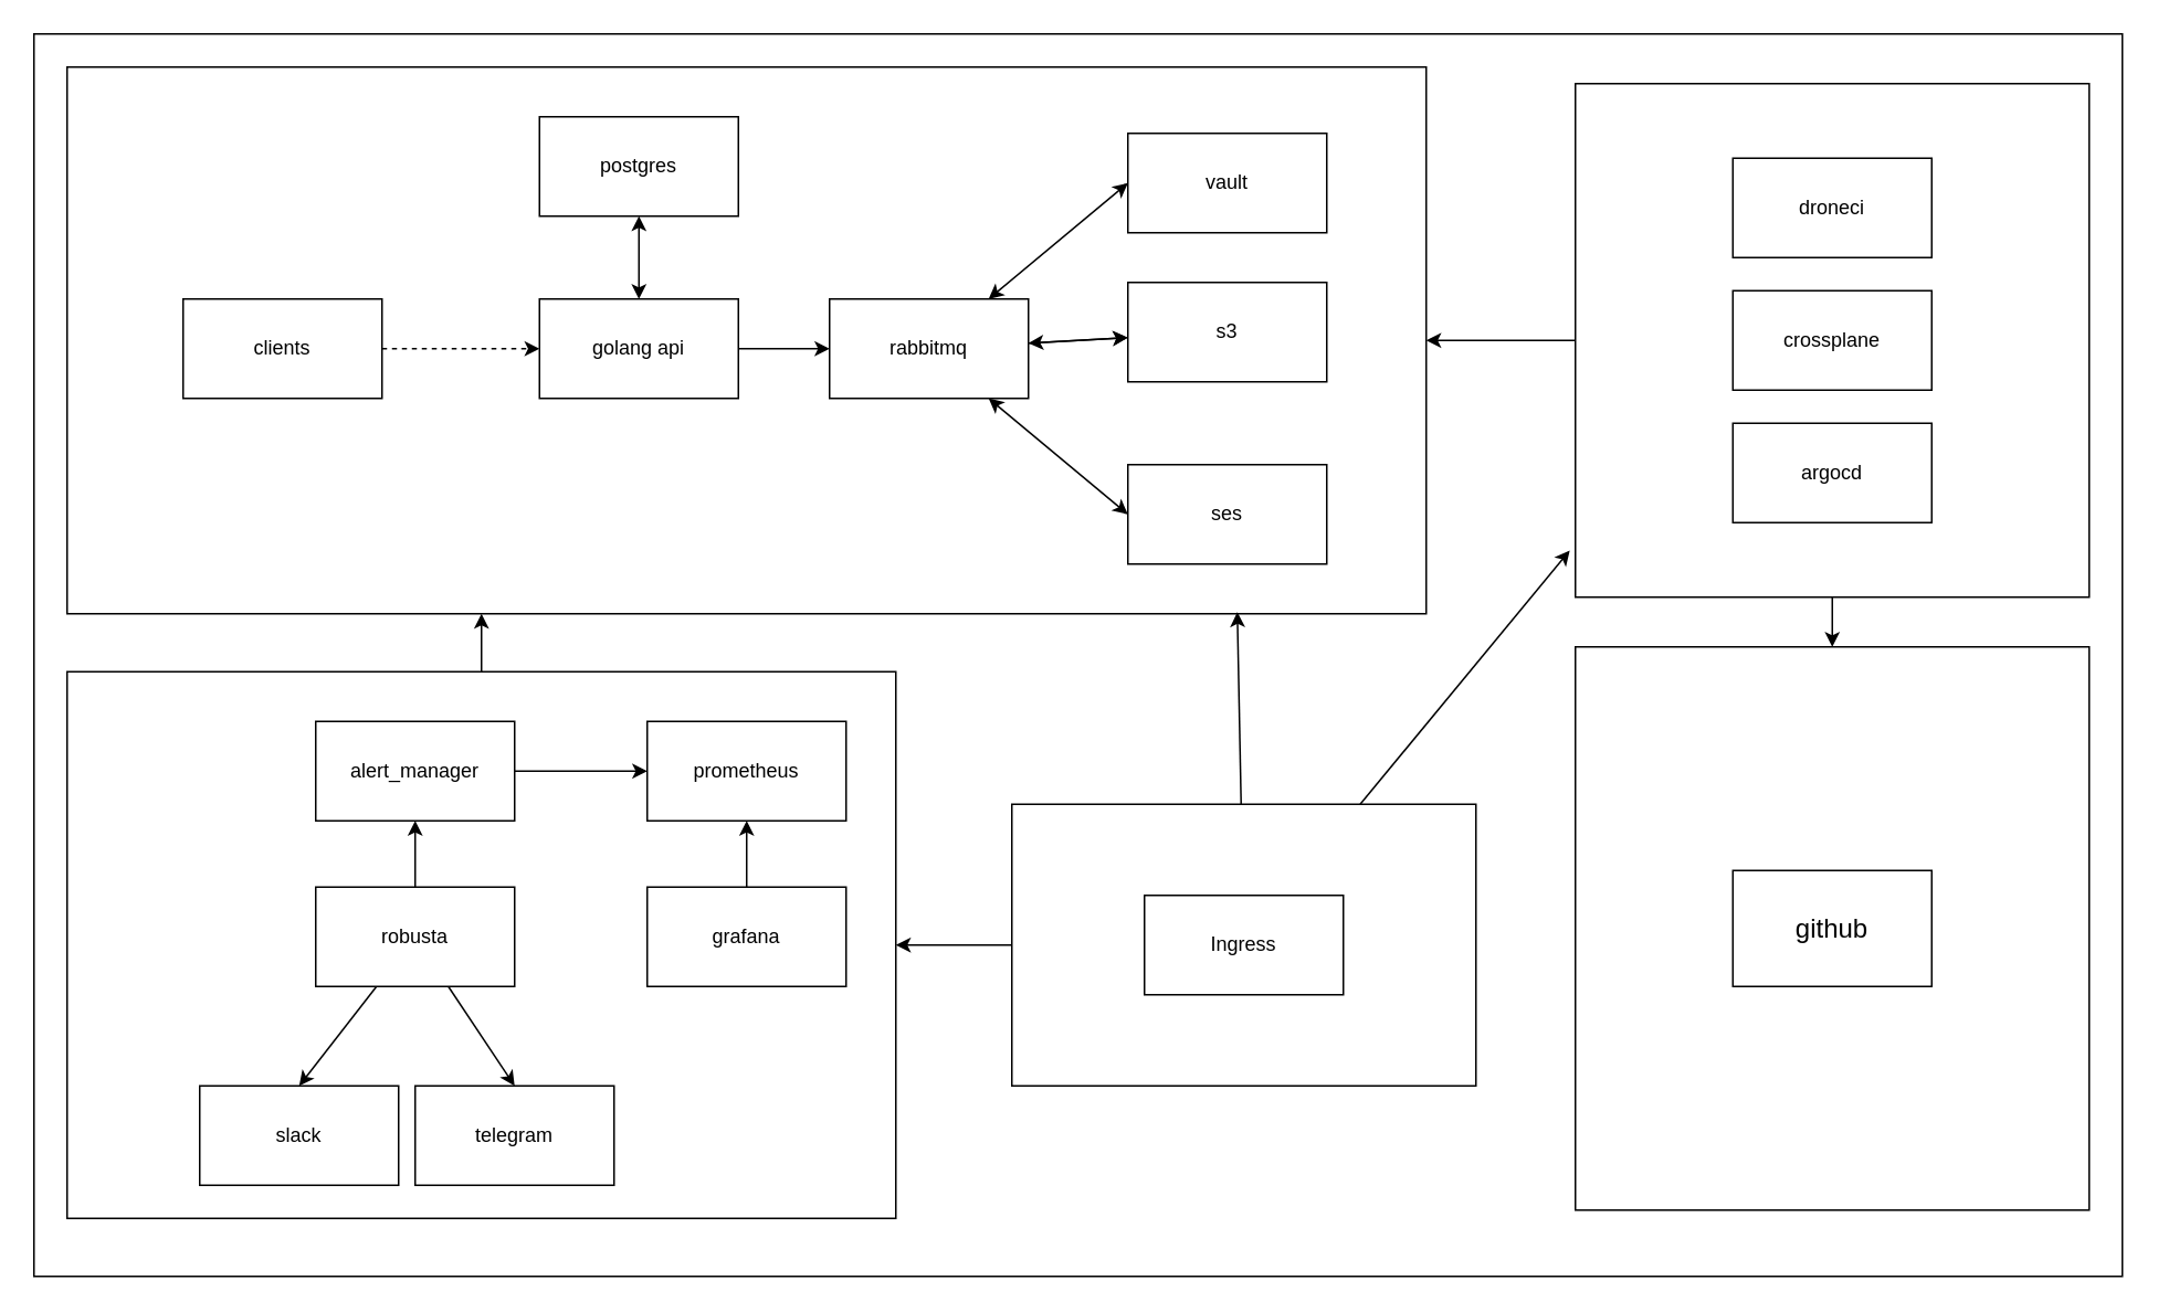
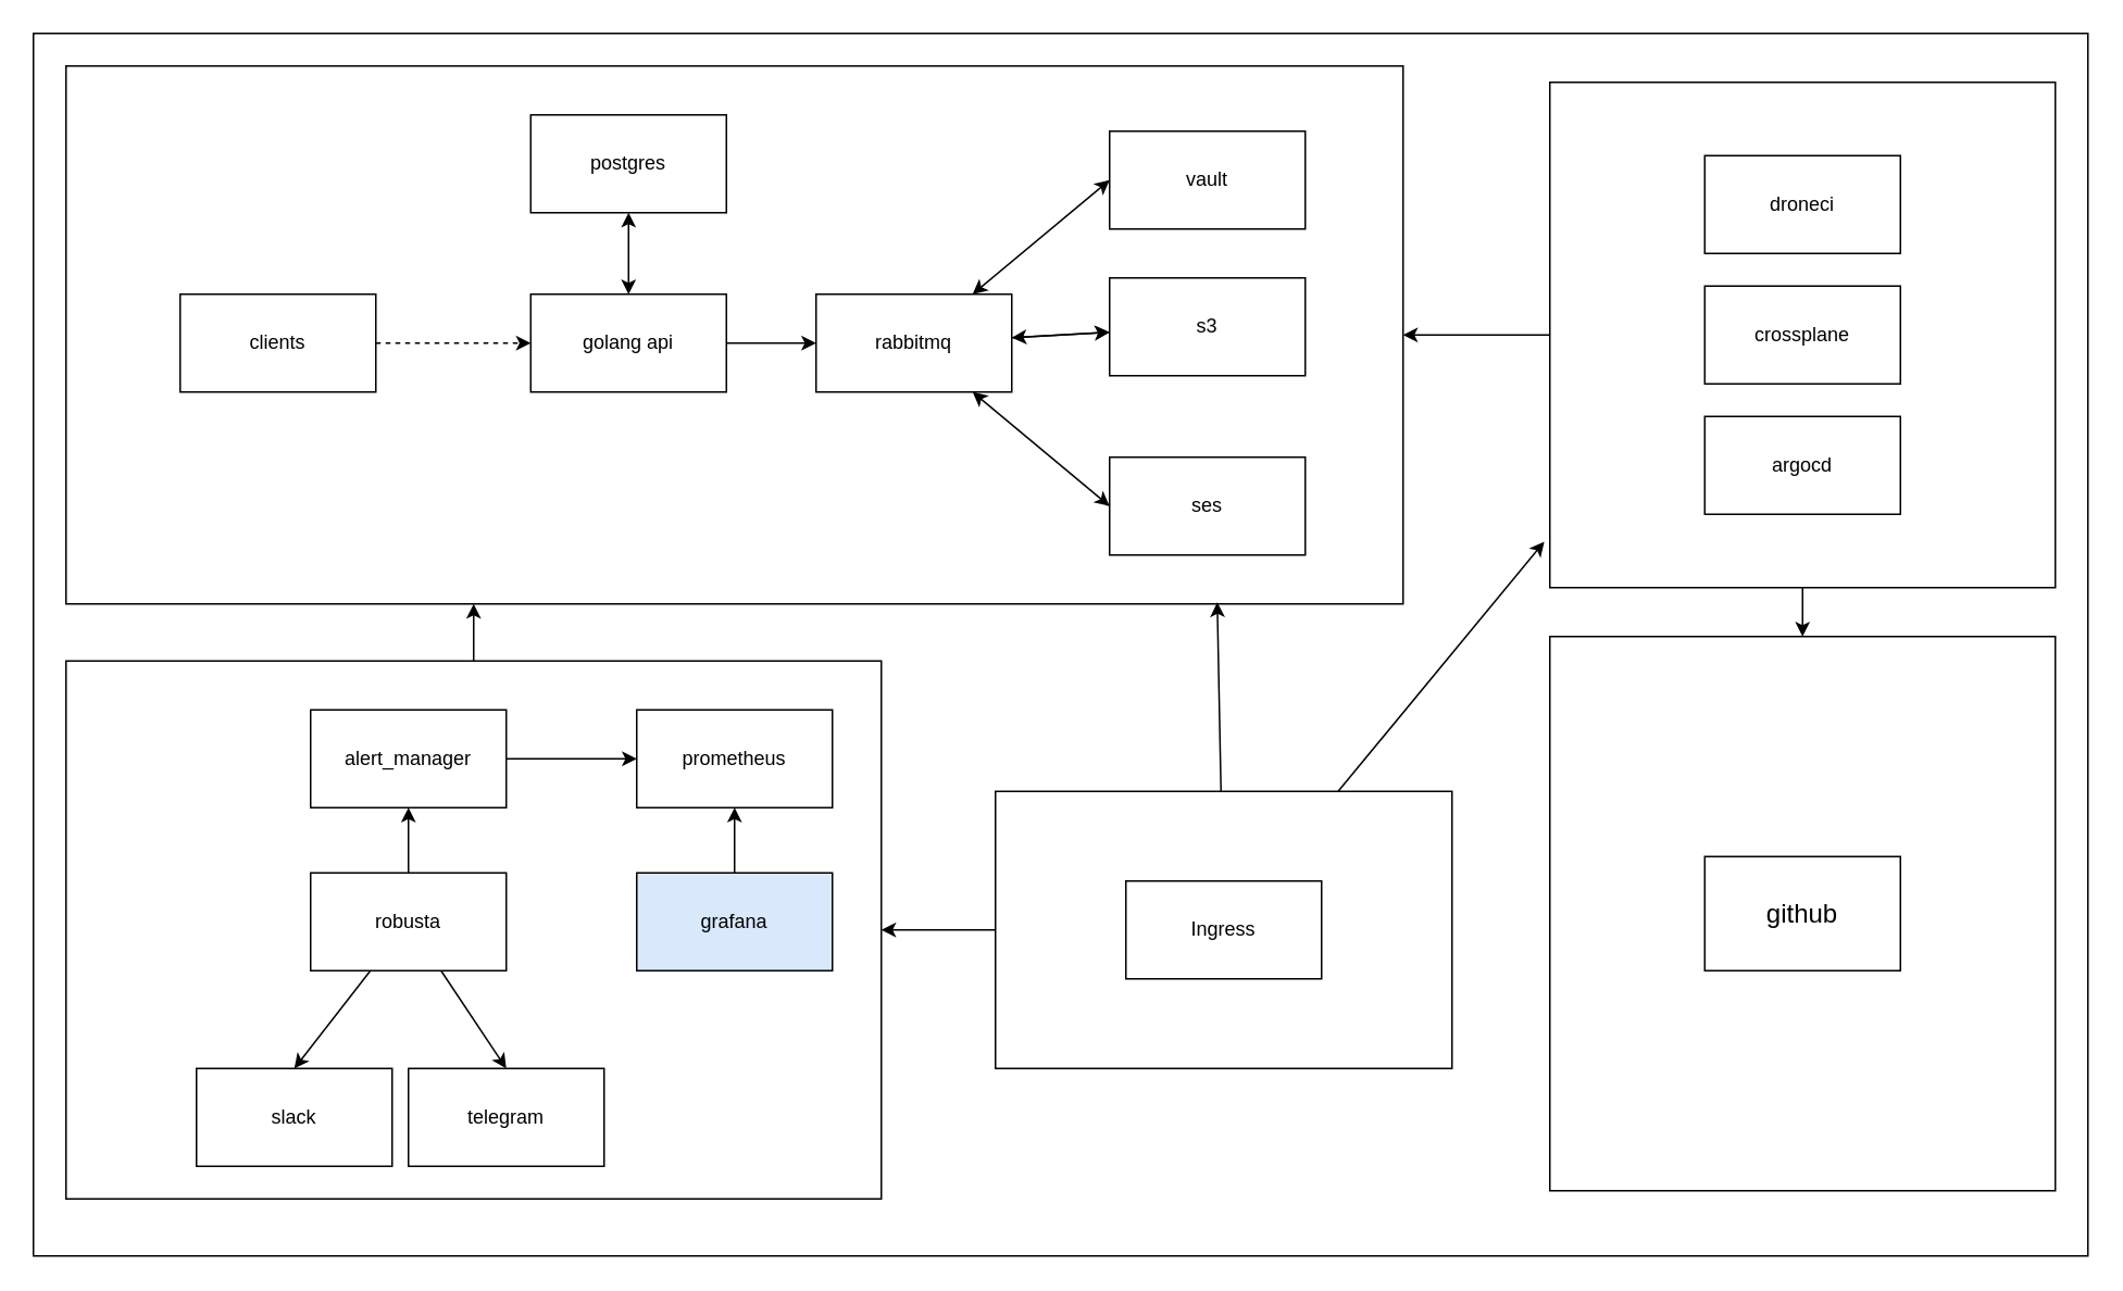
  <mxCell id="0" />
  <mxCell id="1" parent="0" />
  <mxCell id="2" value="" style="rounded=0;whiteSpace=wrap;html=1;" parent="1" vertex="1"><mxGeometry x="20" y="20" width="1260" height="750" as="geometry" /></mxCell>
  <mxCell id="3" style="edgeStyle=none;html=1;exitX=0.5;exitY=0;exitDx=0;exitDy=0;fontSize=16;startArrow=none;startFill=0;" parent="1" source="4" edge="1"><mxGeometry relative="1" as="geometry"><mxPoint x="290" y="370" as="targetPoint" /></mxGeometry></mxCell>
  <mxCell id="4" value="" style="rounded=0;whiteSpace=wrap;html=1;" parent="1" vertex="1"><mxGeometry x="40" y="405" width="500" height="330" as="geometry" /></mxCell>
  <mxCell id="5" value="" style="rounded=0;whiteSpace=wrap;html=1;" parent="1" vertex="1"><mxGeometry x="40" y="40" width="820" height="330" as="geometry" /></mxCell>
  <mxCell id="6" style="edgeStyle=none;html=1;" parent="1" source="8" target="13" edge="1"><mxGeometry relative="1" as="geometry" /></mxCell>
  <mxCell id="7" value="" style="edgeStyle=none;html=1;startArrow=classic;startFill=1;" parent="1" source="8" target="16" edge="1"><mxGeometry relative="1" as="geometry" /></mxCell>
  <mxCell id="8" value="golang api" style="rounded=0;whiteSpace=wrap;html=1;" parent="1" vertex="1"><mxGeometry x="325" y="180" width="120" height="60" as="geometry" /></mxCell>
  <mxCell id="9" value="ses" style="rounded=0;whiteSpace=wrap;html=1;" parent="1" vertex="1"><mxGeometry x="680" y="280" width="120" height="60" as="geometry" /></mxCell>
  <mxCell id="10" style="edgeStyle=none;html=1;entryX=0;entryY=0.5;entryDx=0;entryDy=0;startArrow=classic;startFill=1;" parent="1" source="13" target="9" edge="1"><mxGeometry relative="1" as="geometry" /></mxCell>
  <mxCell id="11" value="" style="edgeStyle=none;html=1;" parent="1" source="13" target="21" edge="1"><mxGeometry relative="1" as="geometry" /></mxCell>
  <mxCell id="12" style="edgeStyle=none;html=1;entryX=0;entryY=0.5;entryDx=0;entryDy=0;startArrow=classic;startFill=1;" parent="1" source="13" target="22" edge="1"><mxGeometry relative="1" as="geometry" /></mxCell>
  <mxCell id="13" value="rabbitmq" style="rounded=0;whiteSpace=wrap;html=1;" parent="1" vertex="1"><mxGeometry x="500" y="180" width="120" height="60" as="geometry" /></mxCell>
  <mxCell id="14" style="edgeStyle=none;html=1;dashed=1;" parent="1" source="15" target="8" edge="1"><mxGeometry relative="1" as="geometry" /></mxCell>
  <mxCell id="15" value="clients" style="rounded=0;whiteSpace=wrap;html=1;" parent="1" vertex="1"><mxGeometry x="110" y="180" width="120" height="60" as="geometry" /></mxCell>
  <mxCell id="16" value="postgres" style="rounded=0;whiteSpace=wrap;html=1;" parent="1" vertex="1"><mxGeometry x="325" y="70" width="120" height="60" as="geometry" /></mxCell>
  <mxCell id="17" value="prometheus" style="rounded=0;whiteSpace=wrap;html=1;" parent="1" vertex="1"><mxGeometry x="390" y="435" width="120" height="60" as="geometry" /></mxCell>
  <mxCell id="18" style="edgeStyle=none;html=1;" parent="1" source="19" target="17" edge="1"><mxGeometry relative="1" as="geometry" /></mxCell>
- <mxCell id="19" value="grafana" style="rounded=0;whiteSpace=wrap;html=1;" parent="1" vertex="1"><mxGeometry x="390" y="535" width="120" height="60" as="geometry" /></mxCell>
+ <mxCell id="19" value="grafana" style="rounded=0;whiteSpace=wrap;html=1;fillColor=#dae8fc;" parent="1" vertex="1"><mxGeometry x="390" y="535" width="120" height="60" as="geometry" /></mxCell>
  <mxCell id="20" value="" style="edgeStyle=none;html=1;startArrow=classic;startFill=1;" parent="1" source="21" target="13" edge="1"><mxGeometry relative="1" as="geometry" /></mxCell>
  <mxCell id="21" value="s3" style="rounded=0;whiteSpace=wrap;html=1;" parent="1" vertex="1"><mxGeometry x="680" y="170" width="120" height="60" as="geometry" /></mxCell>
  <mxCell id="22" value="vault" style="rounded=0;whiteSpace=wrap;html=1;" parent="1" vertex="1"><mxGeometry x="680" y="80" width="120" height="60" as="geometry" /></mxCell>
  <mxCell id="23" style="edgeStyle=none;html=1;entryX=0;entryY=0.5;entryDx=0;entryDy=0;startArrow=none;startFill=0;" parent="1" source="24" target="17" edge="1"><mxGeometry relative="1" as="geometry"><mxPoint x="350" y="440" as="targetPoint" /></mxGeometry></mxCell>
  <mxCell id="24" value="alert_manager" style="rounded=0;whiteSpace=wrap;html=1;" parent="1" vertex="1"><mxGeometry x="190" y="435" width="120" height="60" as="geometry" /></mxCell>
  <mxCell id="25" style="edgeStyle=none;html=1;entryX=0.5;entryY=1;entryDx=0;entryDy=0;startArrow=none;startFill=0;" parent="1" source="28" target="24" edge="1"><mxGeometry relative="1" as="geometry" /></mxCell>
  <mxCell id="26" style="edgeStyle=none;html=1;entryX=0.5;entryY=0;entryDx=0;entryDy=0;startArrow=none;startFill=0;" parent="1" source="28" target="29" edge="1"><mxGeometry relative="1" as="geometry" /></mxCell>
  <mxCell id="27" style="edgeStyle=none;html=1;entryX=0.5;entryY=0;entryDx=0;entryDy=0;startArrow=none;startFill=0;" parent="1" source="28" target="30" edge="1"><mxGeometry relative="1" as="geometry" /></mxCell>
  <mxCell id="28" value="robusta" style="rounded=0;whiteSpace=wrap;html=1;" parent="1" vertex="1"><mxGeometry x="190" y="535" width="120" height="60" as="geometry" /></mxCell>
  <mxCell id="29" value="telegram" style="rounded=0;whiteSpace=wrap;html=1;" parent="1" vertex="1"><mxGeometry x="250" y="655" width="120" height="60" as="geometry" /></mxCell>
  <mxCell id="30" value="slack" style="rounded=0;whiteSpace=wrap;html=1;" parent="1" vertex="1"><mxGeometry x="120" y="655" width="120" height="60" as="geometry" /></mxCell>
  <mxCell id="31" style="edgeStyle=none;html=1;entryX=0.5;entryY=0;entryDx=0;entryDy=0;fontSize=16;startArrow=none;startFill=0;" parent="1" source="32" target="37" edge="1"><mxGeometry relative="1" as="geometry" /></mxCell>
  <mxCell id="32" value="" style="rounded=0;whiteSpace=wrap;html=1;" parent="1" vertex="1"><mxGeometry x="950" y="50" width="310" height="310" as="geometry" /></mxCell>
  <mxCell id="33" value="argocd" style="rounded=0;whiteSpace=wrap;html=1;" parent="1" vertex="1"><mxGeometry x="1045" y="255" width="120" height="60" as="geometry" /></mxCell>
  <mxCell id="34" value="droneci" style="rounded=0;whiteSpace=wrap;html=1;" parent="1" vertex="1"><mxGeometry x="1045" y="95" width="120" height="60" as="geometry" /></mxCell>
  <mxCell id="35" style="edgeStyle=none;html=1;entryX=1;entryY=0.5;entryDx=0;entryDy=0;fontSize=16;startArrow=none;startFill=0;exitX=0;exitY=0.5;exitDx=0;exitDy=0;" parent="1" source="32" target="5" edge="1"><mxGeometry relative="1" as="geometry" /></mxCell>
  <mxCell id="36" value="crossplane" style="rounded=0;whiteSpace=wrap;html=1;" parent="1" vertex="1"><mxGeometry x="1045" y="175" width="120" height="60" as="geometry" /></mxCell>
  <mxCell id="37" value="" style="rounded=0;whiteSpace=wrap;html=1;" parent="1" vertex="1"><mxGeometry x="950" y="390" width="310" height="340" as="geometry" /></mxCell>
  <mxCell id="38" value="&lt;font style=&quot;font-size: 16px&quot;&gt;github&lt;/font&gt;" style="rounded=0;whiteSpace=wrap;html=1;" parent="1" vertex="1"><mxGeometry x="1045" y="525" width="120" height="70" as="geometry" /></mxCell>
  <mxCell id="39" style="edgeStyle=none;html=1;entryX=1;entryY=0.5;entryDx=0;entryDy=0;fontSize=16;startArrow=none;startFill=0;" parent="1" source="42" target="4" edge="1"><mxGeometry relative="1" as="geometry" /></mxCell>
  <mxCell id="40" style="edgeStyle=none;html=1;fontSize=16;startArrow=none;startFill=0;entryX=0.861;entryY=0.997;entryDx=0;entryDy=0;entryPerimeter=0;" parent="1" source="42" target="5" edge="1"><mxGeometry relative="1" as="geometry"><mxPoint x="750" y="380" as="targetPoint" /></mxGeometry></mxCell>
  <mxCell id="41" style="edgeStyle=none;html=1;entryX=-0.011;entryY=0.909;entryDx=0;entryDy=0;entryPerimeter=0;fontSize=16;startArrow=none;startFill=0;" parent="1" source="42" target="32" edge="1"><mxGeometry relative="1" as="geometry" /></mxCell>
  <mxCell id="42" value="" style="rounded=0;whiteSpace=wrap;html=1;" parent="1" vertex="1"><mxGeometry x="610" y="485" width="280" height="170" as="geometry" /></mxCell>
  <mxCell id="43" value="Ingress" style="rounded=0;whiteSpace=wrap;html=1;" parent="1" vertex="1"><mxGeometry x="690" y="540" width="120" height="60" as="geometry" /></mxCell>
